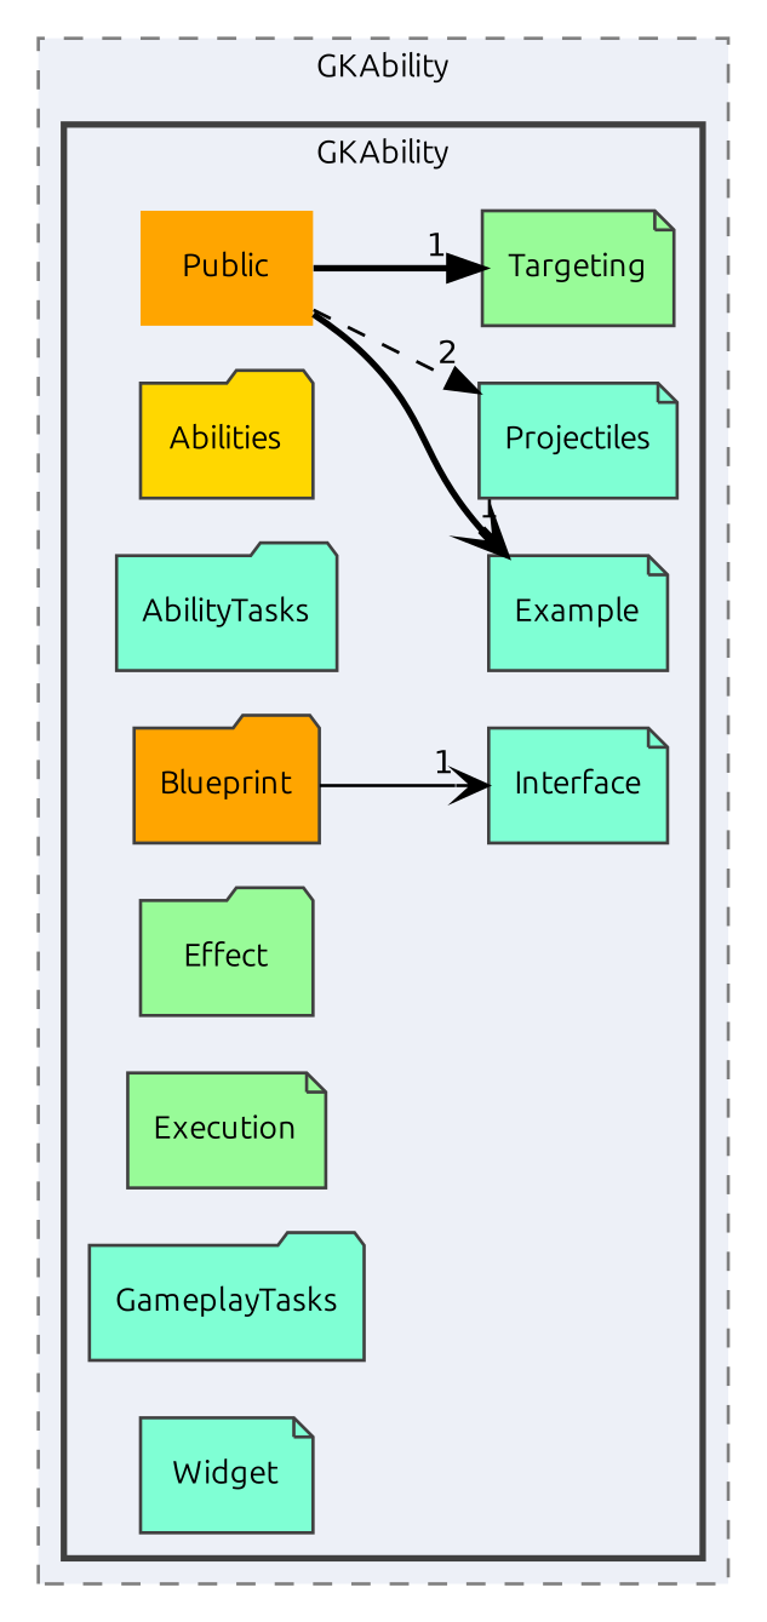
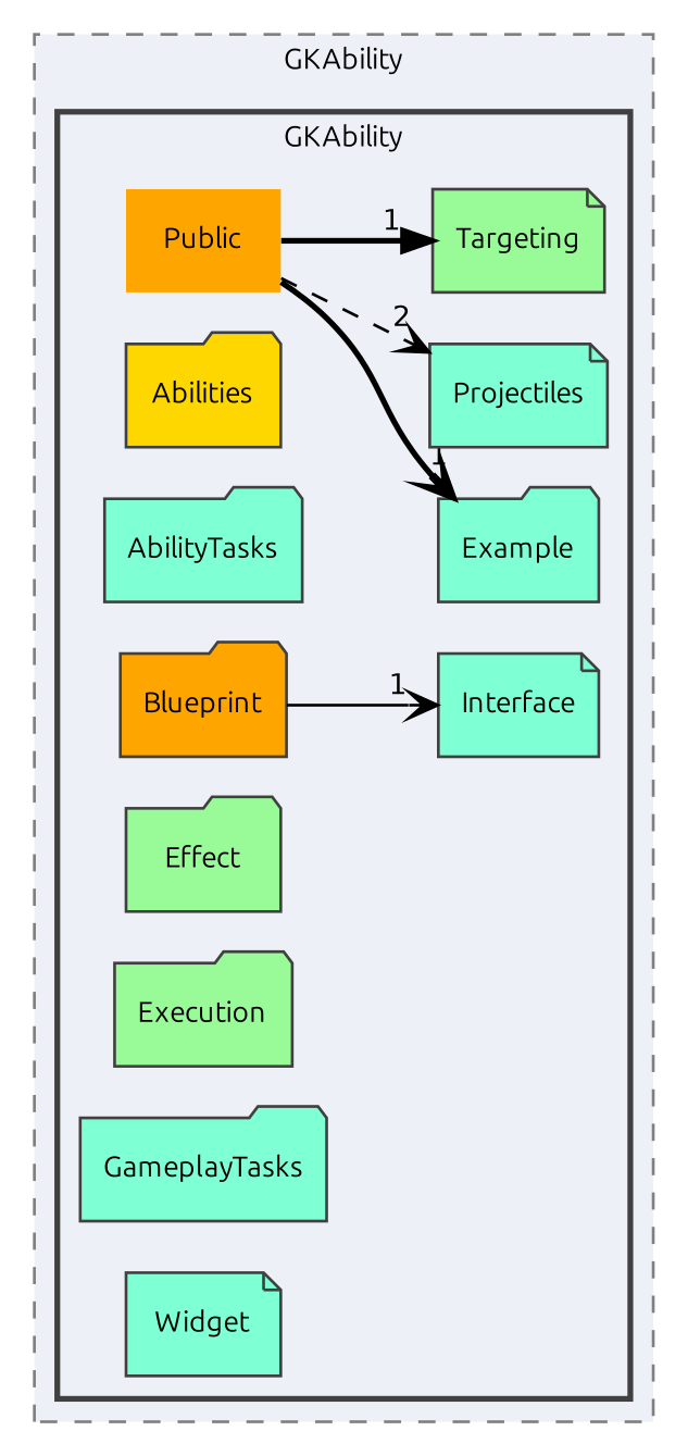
  digraph {
    compound=true
    fontname=Ubuntu
    rankdir=LR
    node [fillcolor=aquamarine fontname=Ubuntu fontsize=10 shape=folder style="filled," color=grey25]
    edge [arrowhead=vee fontname=Ubuntu fontsize=10 headlabel=1 labeldistance=1.5 labelfontname=Helvetica labelfontsize=10 style=bold]
    n1 [fillcolor=orange label=Public shape=plaintext style=filled color=""]
    n2 [fillcolor=gold label=Abilities]
    n3 [label=AbilityTasks]
    n4 [fillcolor=orange label=Blueprint]
    n5 [fillcolor=palegreen label=Effect]
-   n6 [label=Example shape=note]
-   n7 [fillcolor=palegreen label=Execution shape=note]
+   n6 [label=Example]
+   n7 [fillcolor=palegreen label=Execution]
    n8 [label=GameplayTasks]
    n9 [label=Interface shape=note]
    n10 [label=Projectiles shape=note]
    n11 [fillcolor=palegreen label=Targeting shape=note]
    n12 [label=Widget shape=note]
    subgraph cluster_1 {
      bgcolor="#edf0f7"
      fontsize=10
      label=GKAbility
      pencolor=grey50
      style="filled,dashed,"
      subgraph cluster_2 {
        bgcolor="#edf0f7"
        fontsize=10
        label=GKAbility
        pencolor=grey25
        style="filled,bold,"
        n1
        n2
        n3
        n4
        n5
        n6
        n7
        n8
        n9
        n10
        n11
        n12
      }
    }
    n1 -> n6
-   n1 -> n10 [arrowhead=normal headlabel=2 style=dashed]
+   n1 -> n10 [headlabel=2 style=dashed]
    n1 -> n11 [arrowhead=normal]
    n4 -> n9 [style=solid]
  }
